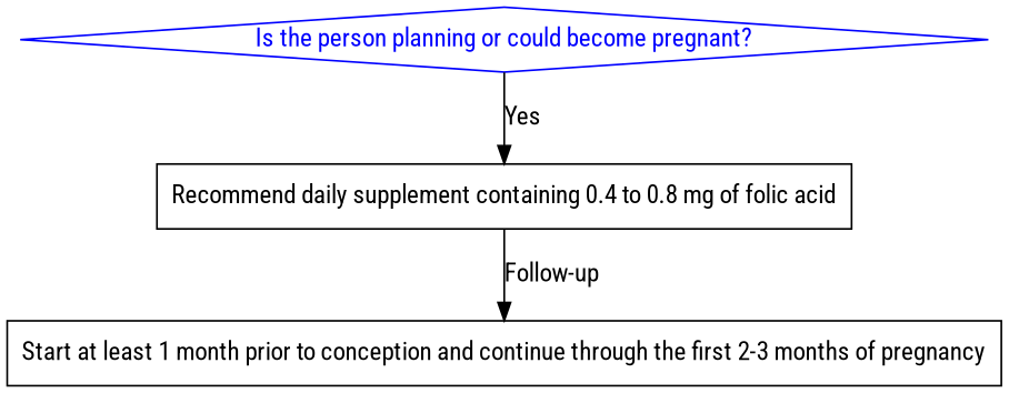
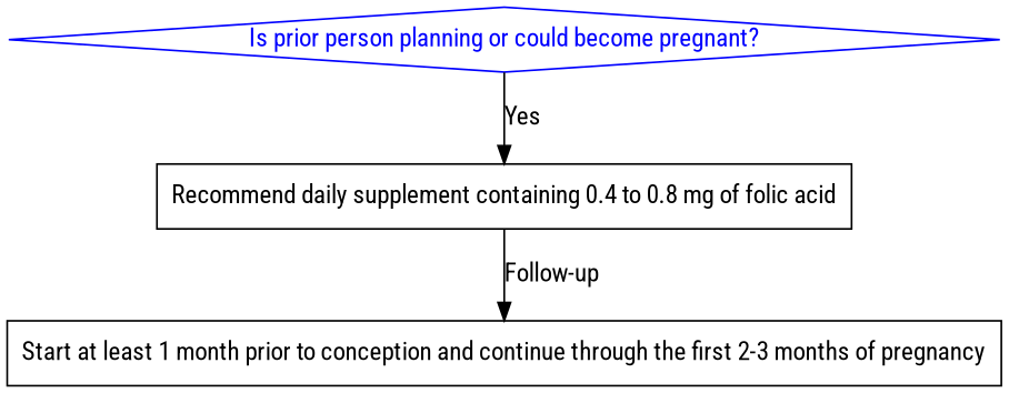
  digraph {
    rankdir=TB
    fontname="Roboto Condensed"
    node [color=black fontcolor=black shape=rect fontname="Roboto Condensed"]
    edge [fontname="Roboto Condensed"]
-   n1 [color=blue fontcolor=blue label="Is the person planning or could become pregnant?" shape=diamond]
+   n1 [color=blue fontcolor=blue label="Is prior person planning or could become pregnant?" shape=diamond]
    n2 [label="Recommend daily supplement containing 0.4 to 0.8 mg of folic acid"]
    n3 [label="Start at least 1 month prior to conception and continue through the first 2-3 months of pregnancy"]
    n1 -> n2 [label=Yes]
    n2 -> n3 [label="Follow-up"]
  }
